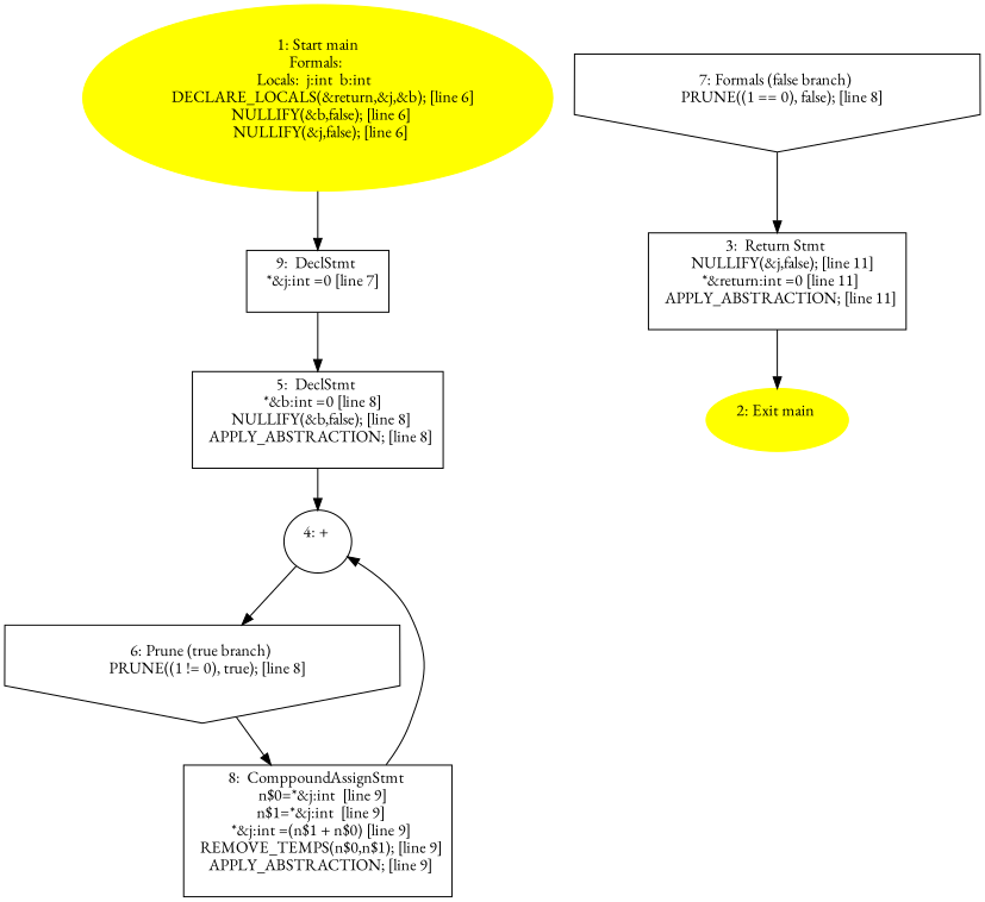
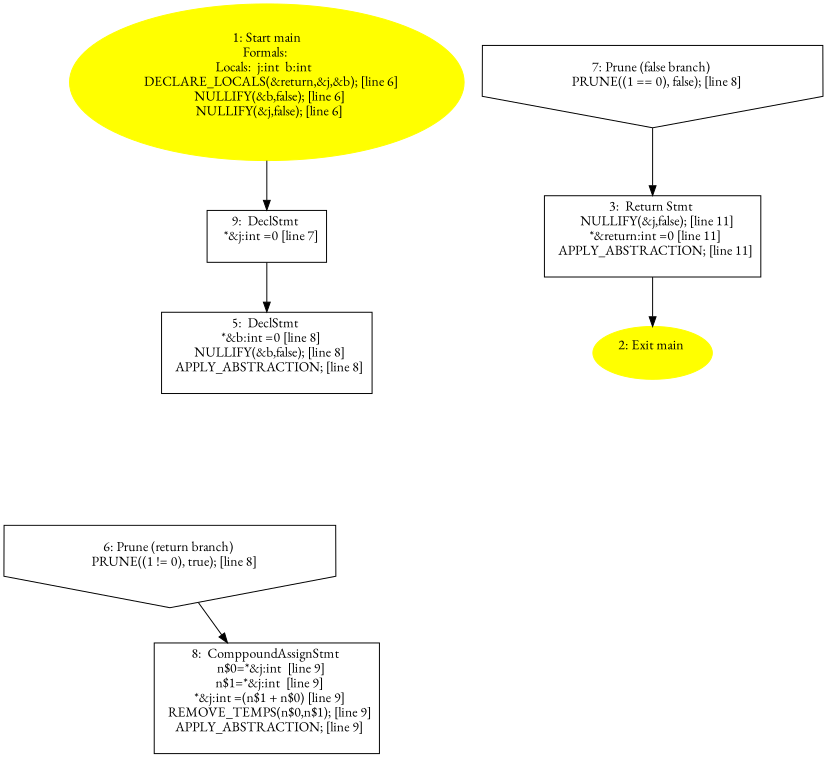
  digraph {
    fontname="EB Garamond"
    node [fontname="EB Garamond" shape=box]
    edge [fontname="EB Garamond"]
    n1 [label="9:  DeclStmt \n   *&j:int =0 [line 7]\n "]
    n2 [label="5:  DeclStmt \n   *&b:int =0 [line 8]\n  NULLIFY(&b,false); [line 8]\n  APPLY_ABSTRACTION; [line 8]\n "]
-   n3 [label="4: + \n  " shape=""]
-   n4 [label="6: Prune (true branch) \n   PRUNE((1 != 0), true); [line 8]\n " shape=invhouse]
+   n4 [label="6: Prune (return branch) \n   PRUNE((1 != 0), true); [line 8]\n " shape=invhouse]
    n5 [label="8:  ComppoundAssignStmt \n   n$0=*&j:int  [line 9]\n  n$1=*&j:int  [line 9]\n  *&j:int =(n$1 + n$0) [line 9]\n  REMOVE_TEMPS(n$0,n$1); [line 9]\n  APPLY_ABSTRACTION; [line 9]\n "]
-   n6 [label="7: Formals (false branch) \n   PRUNE((1 == 0), false); [line 8]\n " shape=invhouse]
+   n6 [label="7: Prune (false branch) \n   PRUNE((1 == 0), false); [line 8]\n " shape=invhouse]
    n7 [label="3:  Return Stmt \n   NULLIFY(&j,false); [line 11]\n  *&return:int =0 [line 11]\n  APPLY_ABSTRACTION; [line 11]\n "]
    n8 [color=yellow label="2: Exit main \n  " style=filled shape=""]
    n9 [color=yellow label="1: Start main\nFormals: \nLocals:  j:int  b:int  \n   DECLARE_LOCALS(&return,&j,&b); [line 6]\n  NULLIFY(&b,false); [line 6]\n  NULLIFY(&j,false); [line 6]\n " style=filled shape=""]
    n1 -> n2
-   n2 -> n3
-   n3 -> n4
    n4 -> n5
-   n5 -> n3
    n6 -> n7
    n7 -> n8
    n9 -> n1
  }
